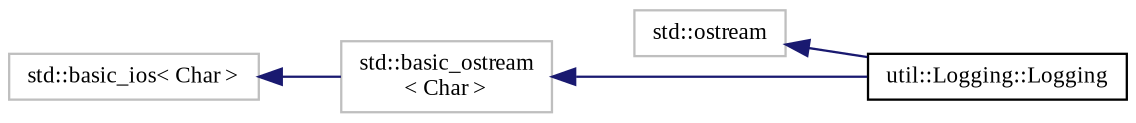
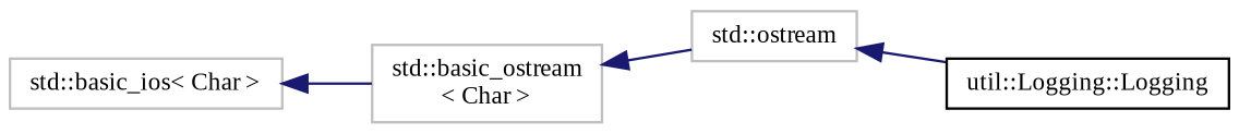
  digraph {
    fontname="Liberation Serif"
    rankdir=LR
    node [color=grey75 fillcolor=white fontname="Liberation Serif" fontsize=10 shape=record style=filled]
    edge [color=midnightblue dir=back fontname="Liberation Serif" fontsize=10 labelfontname=FreeSans labelfontsize=10 style=solid]
    n1 [height=0.2 label="std::basic_ios\< Char \>" width=0.4]
    n2 [height=0.2 label="std::basic_ostream\l\< Char \>" width=0.4]
    n3 [height=0.2 label="std::ostream" width=0.4]
    n4 [color=black height=0.2 label="util::Logging::Logging" width=0.4]
    n1 -> n2
-   n2 -> n4
+   n2 -> n3
    n3 -> n4
  }
